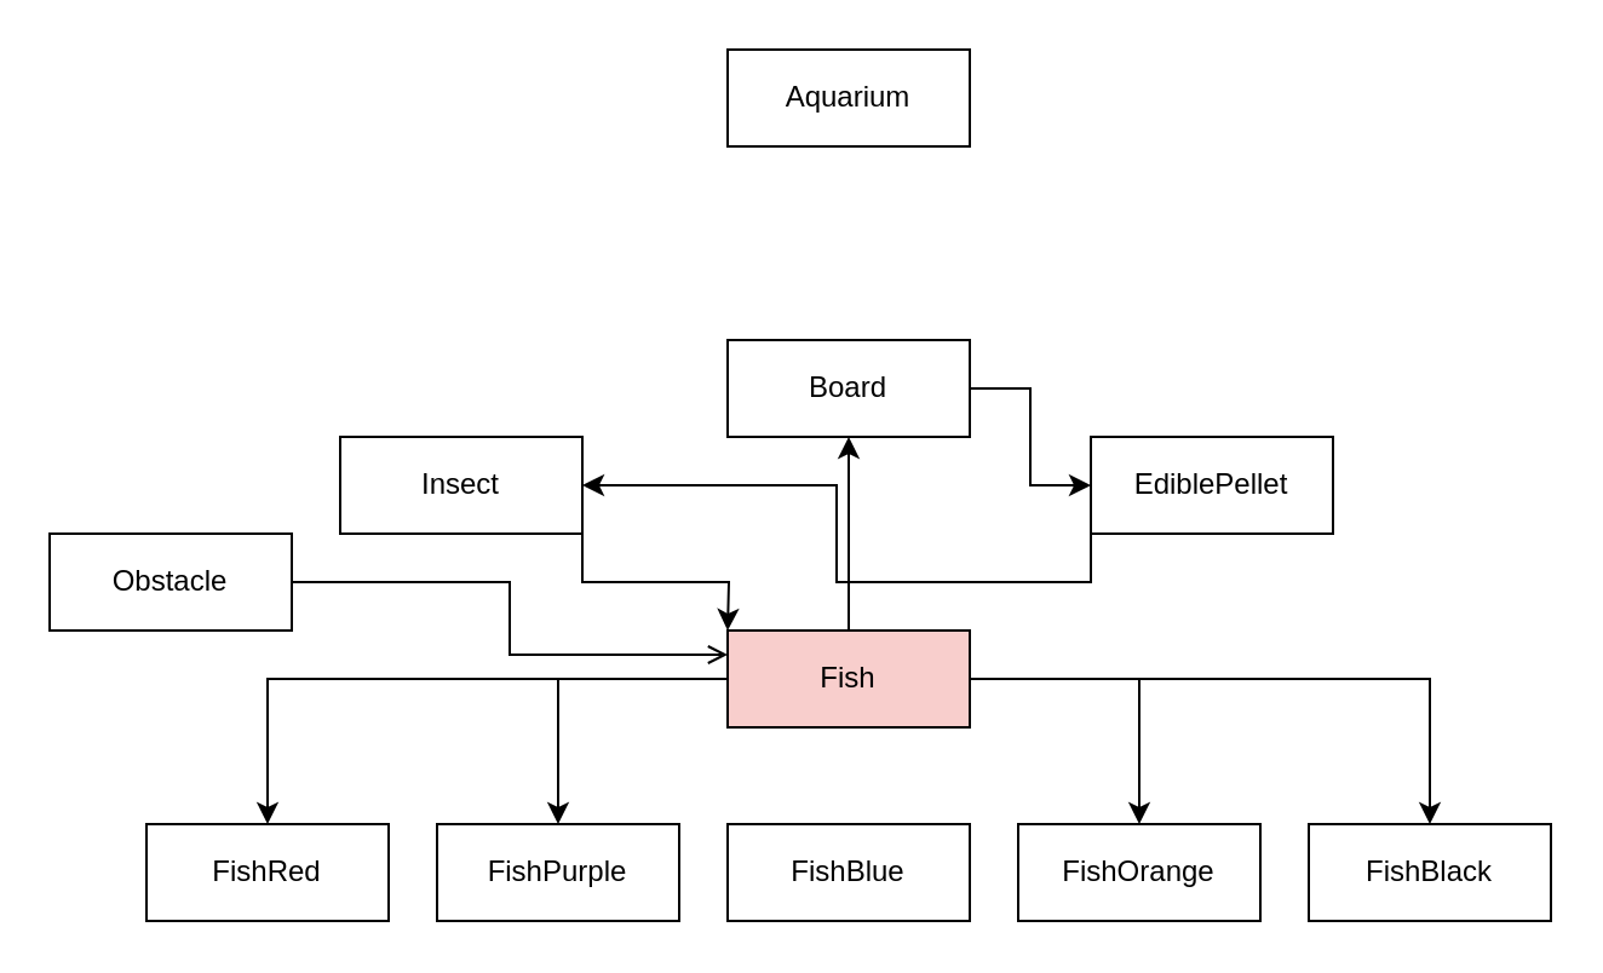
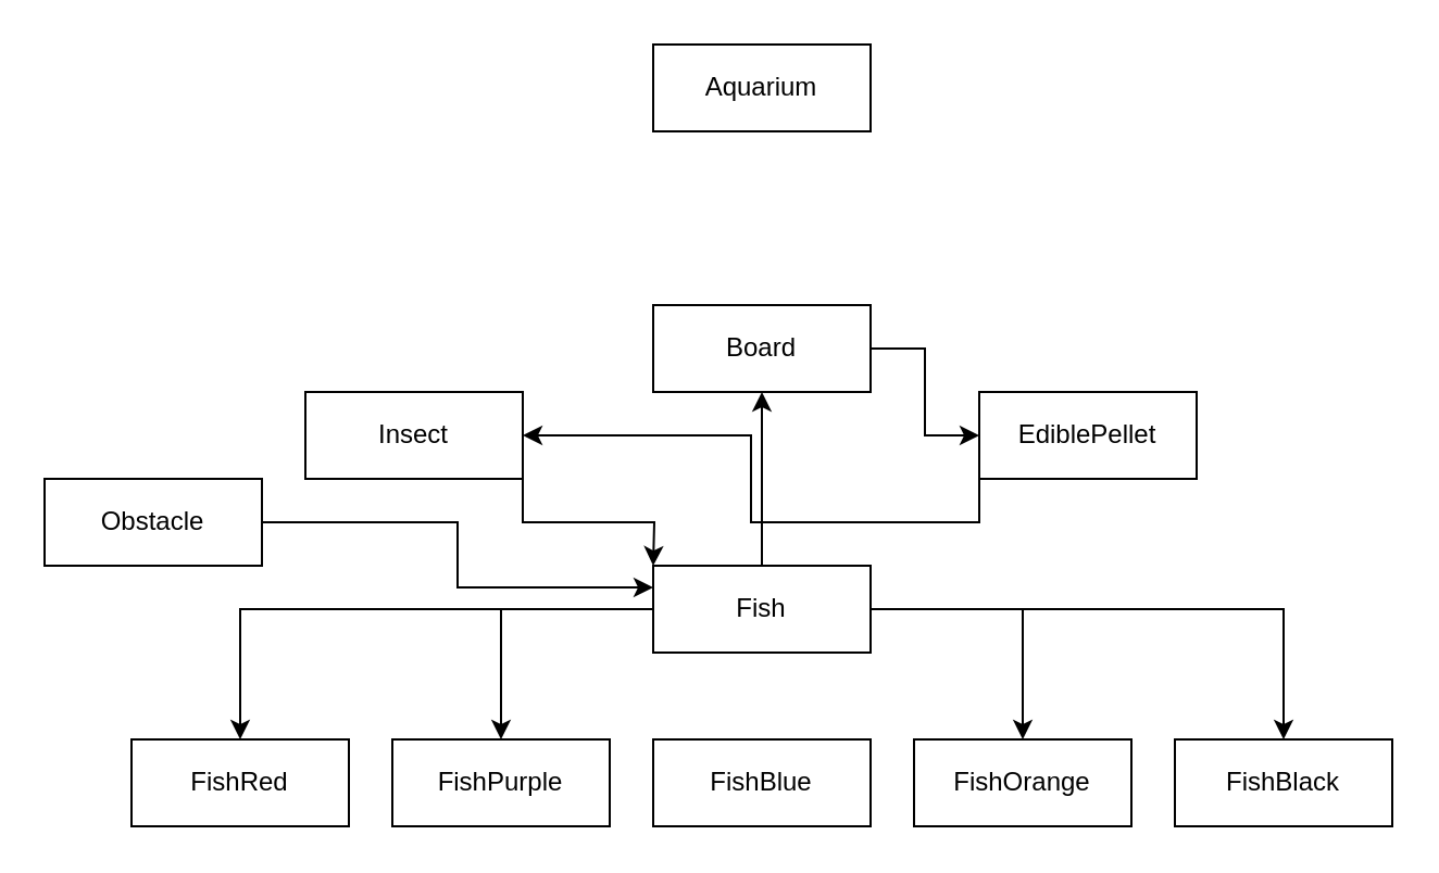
  <mxCell id="0" />
  <mxCell id="1" parent="0" />
  <mxCell id="2" value="Insect" style="whiteSpace=wrap;html=1;align=center;" vertex="1" parent="1"><mxGeometry x="140" y="180" width="100" height="40" as="geometry" /></mxCell>
  <mxCell id="3" value="FishBlack" style="whiteSpace=wrap;html=1;align=center;" vertex="1" parent="1"><mxGeometry x="540" y="340" width="100" height="40" as="geometry" /></mxCell>
  <mxCell id="4" value="FishBlue" style="whiteSpace=wrap;html=1;align=center;" vertex="1" parent="1"><mxGeometry x="300" y="340" width="100" height="40" as="geometry" /></mxCell>
  <mxCell id="5" value="FishRed" style="whiteSpace=wrap;html=1;align=center;" vertex="1" parent="1"><mxGeometry x="60" y="340" width="100" height="40" as="geometry" /></mxCell>
  <mxCell id="6" value="FishPurple" style="whiteSpace=wrap;html=1;align=center;" vertex="1" parent="1"><mxGeometry x="180" y="340" width="100" height="40" as="geometry" /></mxCell>
  <mxCell id="7" value="FishOrange" style="whiteSpace=wrap;html=1;align=center;" vertex="1" parent="1"><mxGeometry x="420" y="340" width="100" height="40" as="geometry" /></mxCell>
  <mxCell id="8" style="edgeStyle=orthogonalEdgeStyle;rounded=0;orthogonalLoop=1;jettySize=auto;html=1;entryX=0.5;entryY=0;entryDx=0;entryDy=0;" edge="1" parent="1" source="13" target="5"><mxGeometry relative="1" as="geometry" /></mxCell>
  <mxCell id="9" style="edgeStyle=orthogonalEdgeStyle;rounded=0;orthogonalLoop=1;jettySize=auto;html=1;entryX=0.5;entryY=0;entryDx=0;entryDy=0;" edge="1" parent="1" source="13" target="6"><mxGeometry relative="1" as="geometry" /></mxCell>
  <mxCell id="10" style="edgeStyle=orthogonalEdgeStyle;rounded=0;orthogonalLoop=1;jettySize=auto;html=1;entryX=0.5;entryY=0;entryDx=0;entryDy=0;" edge="1" parent="1" source="13" target="7"><mxGeometry relative="1" as="geometry" /></mxCell>
  <mxCell id="11" style="edgeStyle=orthogonalEdgeStyle;rounded=0;orthogonalLoop=1;jettySize=auto;html=1;entryX=0.5;entryY=0;entryDx=0;entryDy=0;" edge="1" parent="1" source="13" target="3"><mxGeometry relative="1" as="geometry" /></mxCell>
  <mxCell id="12" style="edgeStyle=orthogonalEdgeStyle;rounded=0;orthogonalLoop=1;jettySize=auto;html=1;entryX=0.5;entryY=1;entryDx=0;entryDy=0;" edge="1" parent="1" source="13" target="15"><mxGeometry relative="1" as="geometry" /></mxCell>
- <mxCell id="13" value="Fish" style="whiteSpace=wrap;html=1;align=center;fillColor=#f8cecc;" vertex="1" parent="1"><mxGeometry x="300" y="260" width="100" height="40" as="geometry" /></mxCell>
+ <mxCell id="13" value="Fish" style="whiteSpace=wrap;html=1;align=center;" vertex="1" parent="1"><mxGeometry x="300" y="260" width="100" height="40" as="geometry" /></mxCell>
  <mxCell id="14" style="edgeStyle=orthogonalEdgeStyle;rounded=0;orthogonalLoop=1;jettySize=auto;html=1;" edge="1" parent="1" source="15" target="17"><mxGeometry relative="1" as="geometry" /></mxCell>
  <mxCell id="15" value="Board" style="whiteSpace=wrap;html=1;align=center;" vertex="1" parent="1"><mxGeometry x="300" y="140" width="100" height="40" as="geometry" /></mxCell>
  <mxCell id="16" style="edgeStyle=orthogonalEdgeStyle;rounded=0;orthogonalLoop=1;jettySize=auto;html=1;exitX=0;exitY=1;exitDx=0;exitDy=0;" edge="1" parent="1" source="17" target="2"><mxGeometry relative="1" as="geometry" /></mxCell>
  <mxCell id="17" value="EdiblePellet" style="whiteSpace=wrap;html=1;align=center;" vertex="1" parent="1"><mxGeometry x="450" y="180" width="100" height="40" as="geometry" /></mxCell>
- <mxCell id="18" style="edgeStyle=orthogonalEdgeStyle;rounded=0;orthogonalLoop=1;jettySize=auto;html=1;entryX=0;entryY=0.25;entryDx=0;entryDy=0;endArrow=open;" edge="1" parent="1" source="19" target="13"><mxGeometry relative="1" as="geometry" /></mxCell>
+ <mxCell id="18" style="edgeStyle=orthogonalEdgeStyle;rounded=0;orthogonalLoop=1;jettySize=auto;html=1;entryX=0;entryY=0.25;entryDx=0;entryDy=0;" edge="1" parent="1" source="19" target="13"><mxGeometry relative="1" as="geometry" /></mxCell>
  <mxCell id="19" value="Obstacle" style="whiteSpace=wrap;html=1;align=center;" vertex="1" parent="1"><mxGeometry x="20" y="220" width="100" height="40" as="geometry" /></mxCell>
  <mxCell id="20" value="Aquarium" style="whiteSpace=wrap;html=1;align=center;" vertex="1" parent="1"><mxGeometry x="300" y="20" width="100" height="40" as="geometry" /></mxCell>
  <mxCell id="21" style="edgeStyle=orthogonalEdgeStyle;rounded=0;orthogonalLoop=1;jettySize=auto;html=1;exitX=1;exitY=1;exitDx=0;exitDy=0;entryX=1;entryY=0;entryDx=0;entryDy=0;" edge="1" parent="1" source="2"><mxGeometry relative="1" as="geometry"><mxPoint x="350" y="220" as="sourcePoint" /><mxPoint x="300" y="260" as="targetPoint" /></mxGeometry></mxCell>
